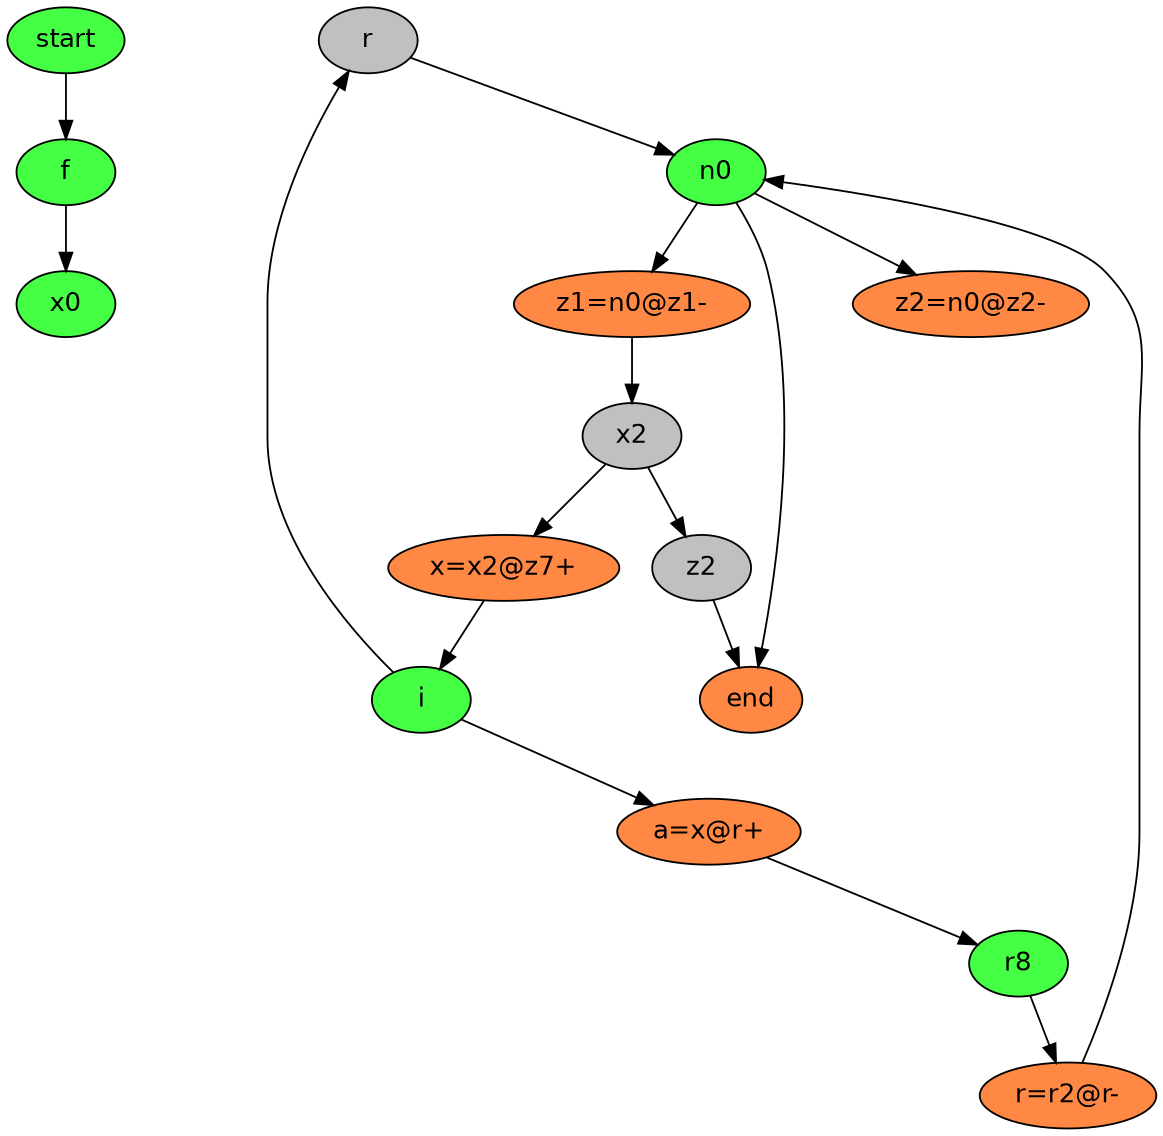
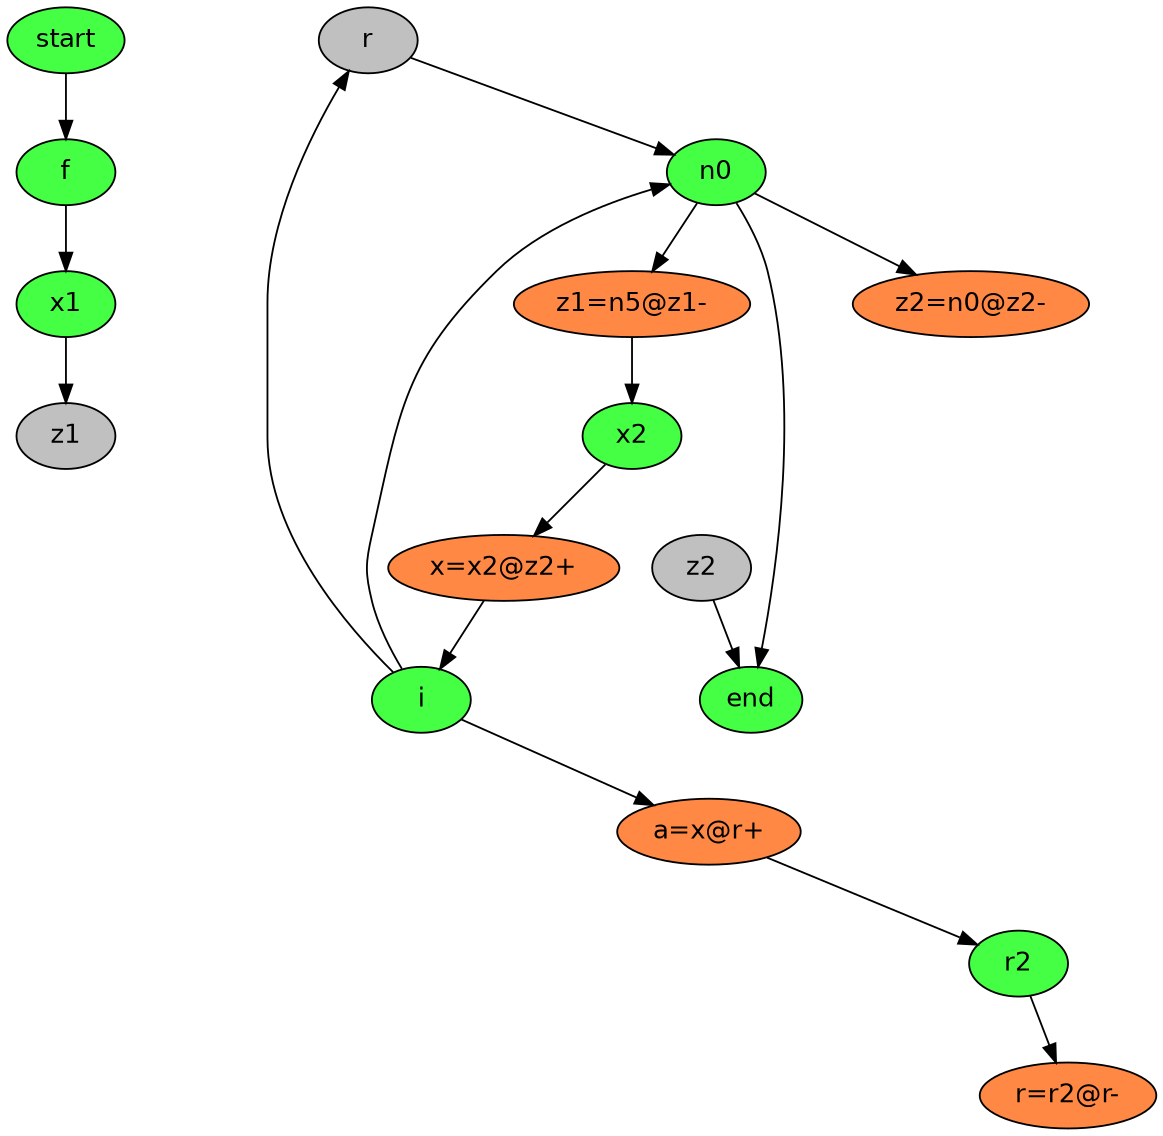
  strict digraph {
    fontname="DejaVu Sans"
    rankdir=TB
    node [fillcolor="#44ff44" fontname="DejaVu Sans" style=filled]
    edge [fontname="DejaVu Sans"]
    start
    f
-   x1 [label=x0]
+   x1
+   z1 [fillcolor=gray]
    r [fillcolor=gray]
    i
    "a=x@r+" [fillcolor="#ff8844"]
    n0
-   r2 [label=r8]
-   "z1=n0@z1-" [fillcolor="#ff8844"]
+   r2
+   "z1=n0@z1-" [fillcolor="#ff8844" label="z1=n5@z1-"]
    "z2=n0@z2-" [fillcolor="#ff8844"]
-   end [fillcolor="#ff8844"]
+   end
    "r=r2@r-" [fillcolor="#ff8844"]
-   x2 [fillcolor=gray]
+   x2
    z2 [fillcolor=gray]
-   "x=x2@z2+" [fillcolor="#ff8844" label="x=x2@z7+"]
+   "x=x2@z2+" [fillcolor="#ff8844"]
    start -> f
    f -> x1
+   x1 -> z1
    r -> n0
    i -> r
    i -> "a=x@r+"
    "a=x@r+" -> r2
    n0 -> "z1=n0@z1-"
    n0 -> "z2=n0@z2-"
    n0 -> end
    r2 -> "r=r2@r-"
    "z1=n0@z1-" -> x2
-   "r=r2@r-" -> n0
-   x2 -> z2
+   i -> n0
    x2 -> "x=x2@z2+"
    z2 -> end
    "x=x2@z2+" -> i
  }
